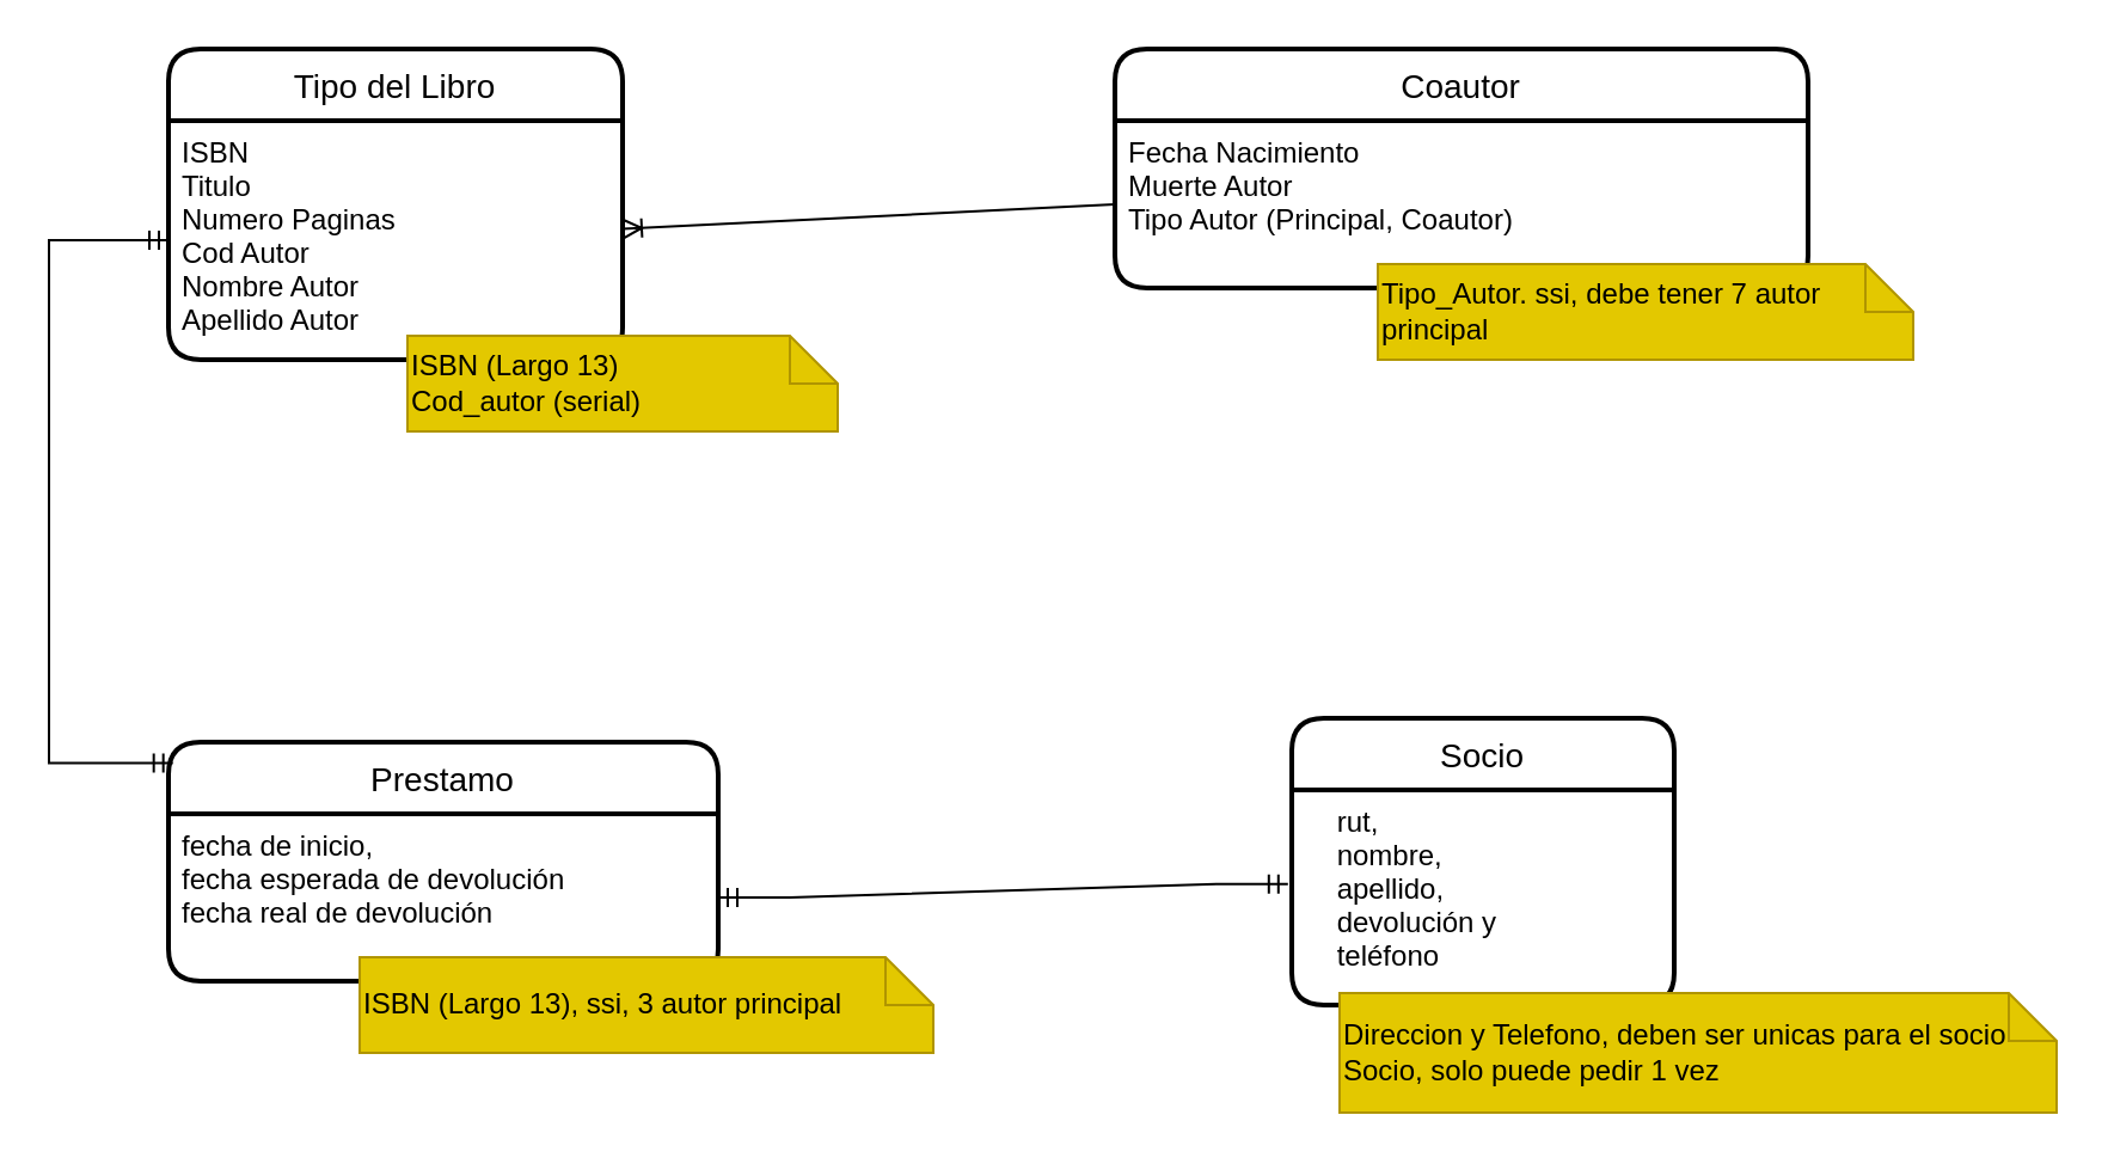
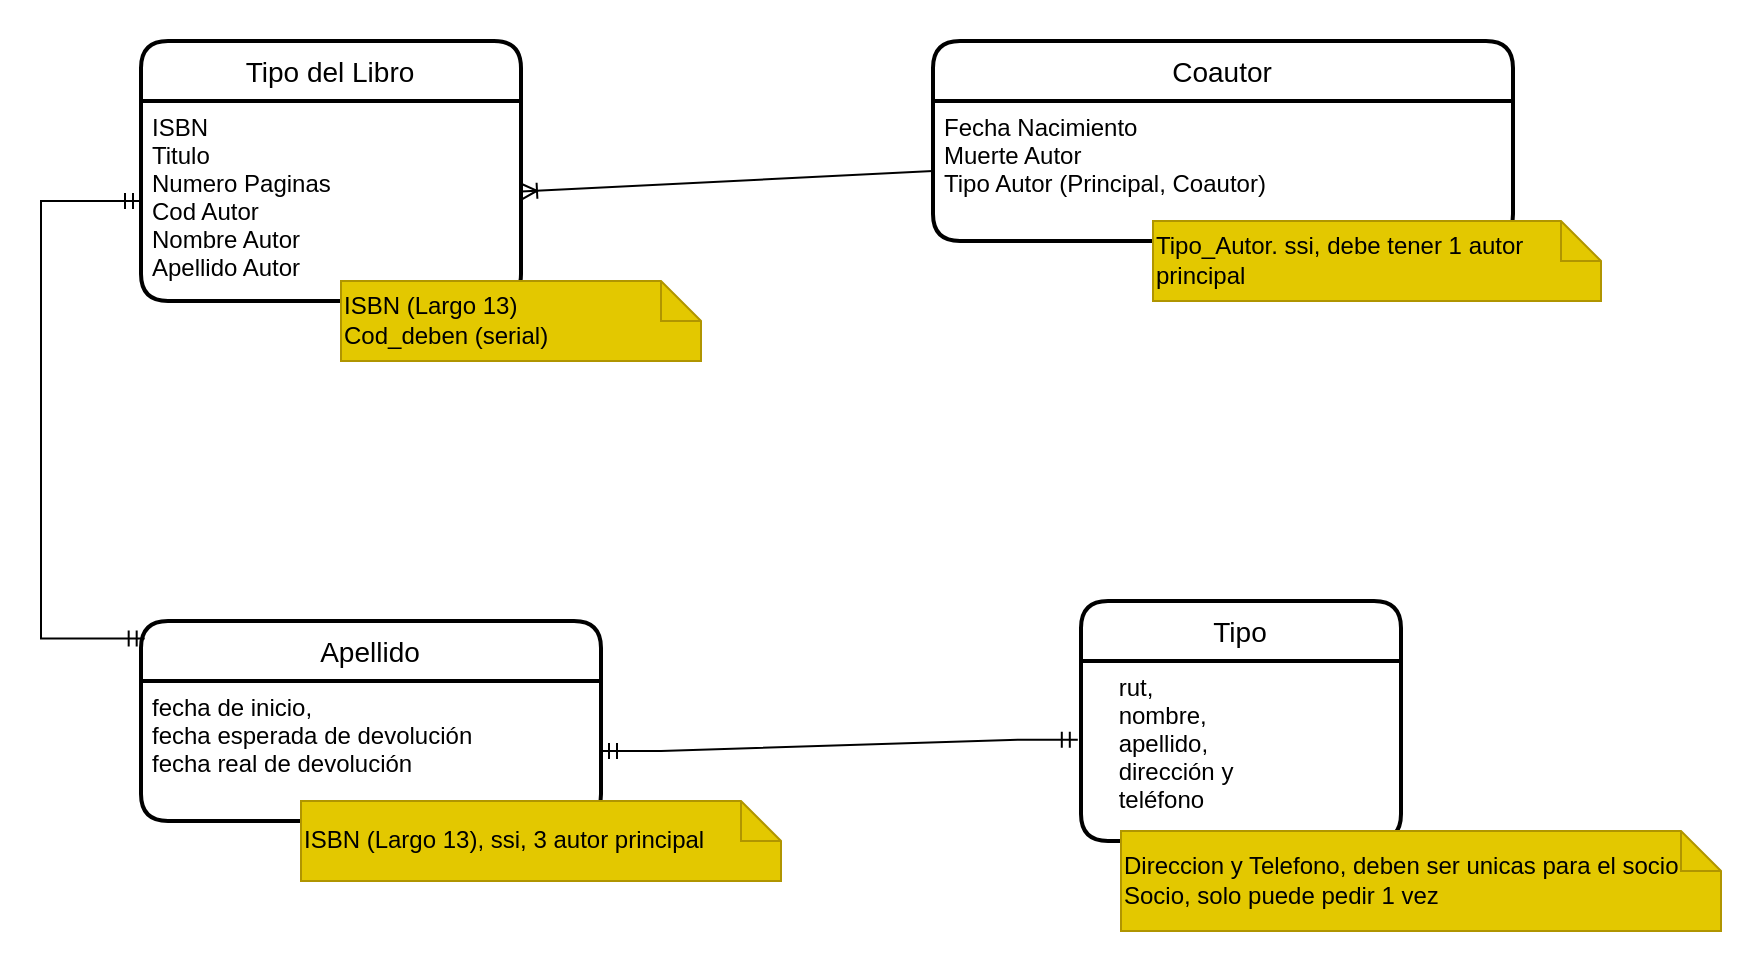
  <mxCell id="0" />
  <mxCell id="1" parent="0" />
  <mxCell id="2" value="Coautor" style="swimlane;childLayout=stackLayout;horizontal=1;startSize=30;horizontalStack=0;rounded=1;fontSize=14;fontStyle=0;strokeWidth=2;resizeParent=0;resizeLast=1;shadow=0;dashed=0;align=center;" vertex="1" parent="1"><mxGeometry x="466" y="20" width="290" height="100" as="geometry" /></mxCell>
  <mxCell id="3" value="Fecha Nacimiento&#10;Muerte Autor&#10;Tipo Autor (Principal, Coautor)&#10;&#10;&#10;&#10;" style="align=left;strokeColor=none;fillColor=none;spacingLeft=4;fontSize=12;verticalAlign=top;resizable=0;rotatable=0;part=1;" vertex="1" parent="2"><mxGeometry y="30" width="290" height="70" as="geometry" /></mxCell>
  <mxCell id="4" value="Tipo del Libro" style="swimlane;childLayout=stackLayout;horizontal=1;startSize=30;horizontalStack=0;rounded=1;fontSize=14;fontStyle=0;strokeWidth=2;resizeParent=0;resizeLast=1;shadow=0;dashed=0;align=center;" vertex="1" parent="1"><mxGeometry x="70" y="20" width="190" height="130" as="geometry" /></mxCell>
  <mxCell id="5" value="ISBN&#10;Titulo&#10;Numero Paginas&#10;Cod Autor&#10;Nombre Autor&#10;Apellido Autor" style="align=left;strokeColor=none;fillColor=none;spacingLeft=4;fontSize=12;verticalAlign=top;resizable=0;rotatable=0;part=1;" vertex="1" parent="4"><mxGeometry y="30" width="190" height="100" as="geometry" /></mxCell>
- <mxCell id="6" value="Prestamo" style="swimlane;childLayout=stackLayout;horizontal=1;startSize=30;horizontalStack=0;rounded=1;fontSize=14;fontStyle=0;strokeWidth=2;resizeParent=0;resizeLast=1;shadow=0;dashed=0;align=center;" vertex="1" parent="1"><mxGeometry x="70" y="310" width="230" height="100" as="geometry" /></mxCell>
+ <mxCell id="6" value="Apellido" style="swimlane;childLayout=stackLayout;horizontal=1;startSize=30;horizontalStack=0;rounded=1;fontSize=14;fontStyle=0;strokeWidth=2;resizeParent=0;resizeLast=1;shadow=0;dashed=0;align=center;" vertex="1" parent="1"><mxGeometry x="70" y="310" width="230" height="100" as="geometry" /></mxCell>
  <mxCell id="7" value="fecha de inicio, &#10;fecha esperada de devolución&#10;fecha real de devolución" style="align=left;strokeColor=none;fillColor=none;spacingLeft=4;fontSize=12;verticalAlign=top;resizable=0;rotatable=0;part=1;" vertex="1" parent="6"><mxGeometry y="30" width="230" height="70" as="geometry" /></mxCell>
- <mxCell id="8" value="Socio" style="swimlane;childLayout=stackLayout;horizontal=1;startSize=30;horizontalStack=0;rounded=1;fontSize=14;fontStyle=0;strokeWidth=2;resizeParent=0;resizeLast=1;shadow=0;dashed=0;align=center;" vertex="1" parent="1"><mxGeometry x="540" y="300" width="160" height="120" as="geometry" /></mxCell>
- <mxCell id="9" value="    rut, &#10;    nombre, &#10;    apellido, &#10;    devolución y &#10;    teléfono" style="align=left;strokeColor=none;fillColor=none;spacingLeft=4;fontSize=12;verticalAlign=top;resizable=0;rotatable=0;part=1;" vertex="1" parent="8"><mxGeometry y="30" width="160" height="90" as="geometry" /></mxCell>
+ <mxCell id="8" value="Tipo" style="swimlane;childLayout=stackLayout;horizontal=1;startSize=30;horizontalStack=0;rounded=1;fontSize=14;fontStyle=0;strokeWidth=2;resizeParent=0;resizeLast=1;shadow=0;dashed=0;align=center;" vertex="1" parent="1"><mxGeometry x="540" y="300" width="160" height="120" as="geometry" /></mxCell>
+ <mxCell id="9" value="    rut, &#10;    nombre, &#10;    apellido, &#10;    dirección y &#10;    teléfono" style="align=left;strokeColor=none;fillColor=none;spacingLeft=4;fontSize=12;verticalAlign=top;resizable=0;rotatable=0;part=1;" vertex="1" parent="8"><mxGeometry y="30" width="160" height="90" as="geometry" /></mxCell>
  <mxCell id="10" value="&lt;div&gt;Direccion y Telefono, deben ser unicas para el socio&lt;/div&gt;&lt;div&gt;Socio, solo puede pedir 1 vez&lt;br&gt;&lt;/div&gt;" style="shape=note;size=20;whiteSpace=wrap;html=1;fillColor=#e3c800;strokeColor=#B09500;align=left;fontColor=#000000;" vertex="1" parent="1"><mxGeometry x="560" y="415" width="300" height="50" as="geometry" /></mxCell>
- <mxCell id="11" value="&lt;div&gt;ISBN (Largo 13)&lt;/div&gt;&lt;div&gt;Cod_autor (serial)&lt;br&gt;&lt;/div&gt;" style="shape=note;size=20;whiteSpace=wrap;html=1;fillColor=#e3c800;strokeColor=#B09500;align=left;fontColor=#000000;" vertex="1" parent="1"><mxGeometry x="170" y="140" width="180" height="40" as="geometry" /></mxCell>
- <mxCell id="12" value="Tipo_Autor. ssi, debe tener 7 autor principal" style="shape=note;size=20;whiteSpace=wrap;html=1;fillColor=#e3c800;strokeColor=#B09500;fontColor=#000000;align=left;" vertex="1" parent="1"><mxGeometry x="576" y="110" width="224" height="40" as="geometry" /></mxCell>
+ <mxCell id="11" value="&lt;div&gt;ISBN (Largo 13)&lt;/div&gt;&lt;div&gt;Cod_deben (serial)&lt;br&gt;&lt;/div&gt;" style="shape=note;size=20;whiteSpace=wrap;html=1;fillColor=#e3c800;strokeColor=#B09500;align=left;fontColor=#000000;" vertex="1" parent="1"><mxGeometry x="170" y="140" width="180" height="40" as="geometry" /></mxCell>
+ <mxCell id="12" value="Tipo_Autor. ssi, debe tener 1 autor principal" style="shape=note;size=20;whiteSpace=wrap;html=1;fillColor=#e3c800;strokeColor=#B09500;fontColor=#000000;align=left;" vertex="1" parent="1"><mxGeometry x="576" y="110" width="224" height="40" as="geometry" /></mxCell>
  <mxCell id="13" value="ISBN (Largo 13), ssi, 3 autor principal" style="shape=note;size=20;whiteSpace=wrap;html=1;fillColor=#e3c800;strokeColor=#B09500;align=left;fontColor=#000000;" vertex="1" parent="1"><mxGeometry x="150" y="400" width="240" height="40" as="geometry" /></mxCell>
  <mxCell id="14" value="" style="fontSize=12;html=1;endArrow=ERoneToMany;rounded=0;exitX=0;exitY=0.5;exitDx=0;exitDy=0;" edge="1" parent="1" source="3" target="5"><mxGeometry width="100" height="100" relative="1" as="geometry"><mxPoint x="520" y="240" as="sourcePoint" /><mxPoint x="330" y="50" as="targetPoint" /></mxGeometry></mxCell>
  <mxCell id="15" value="" style="edgeStyle=orthogonalEdgeStyle;fontSize=12;html=1;endArrow=ERmandOne;startArrow=ERmandOne;rounded=0;exitX=0.008;exitY=0.087;exitDx=0;exitDy=0;exitPerimeter=0;" edge="1" parent="1" source="6"><mxGeometry width="100" height="100" relative="1" as="geometry"><mxPoint x="70" y="250" as="sourcePoint" /><mxPoint x="70" y="100" as="targetPoint" /><Array as="points"><mxPoint x="20" y="318" /><mxPoint x="20" y="100" /></Array></mxGeometry></mxCell>
  <mxCell id="16" value="" style="edgeStyle=entityRelationEdgeStyle;fontSize=12;html=1;endArrow=ERmandOne;startArrow=ERmandOne;rounded=0;entryX=-0.01;entryY=0.437;entryDx=0;entryDy=0;entryPerimeter=0;exitX=1;exitY=0.5;exitDx=0;exitDy=0;" edge="1" parent="1" source="7" target="9"><mxGeometry width="100" height="100" relative="1" as="geometry"><mxPoint x="330" y="370" as="sourcePoint" /><mxPoint x="430" y="270" as="targetPoint" /></mxGeometry></mxCell>
